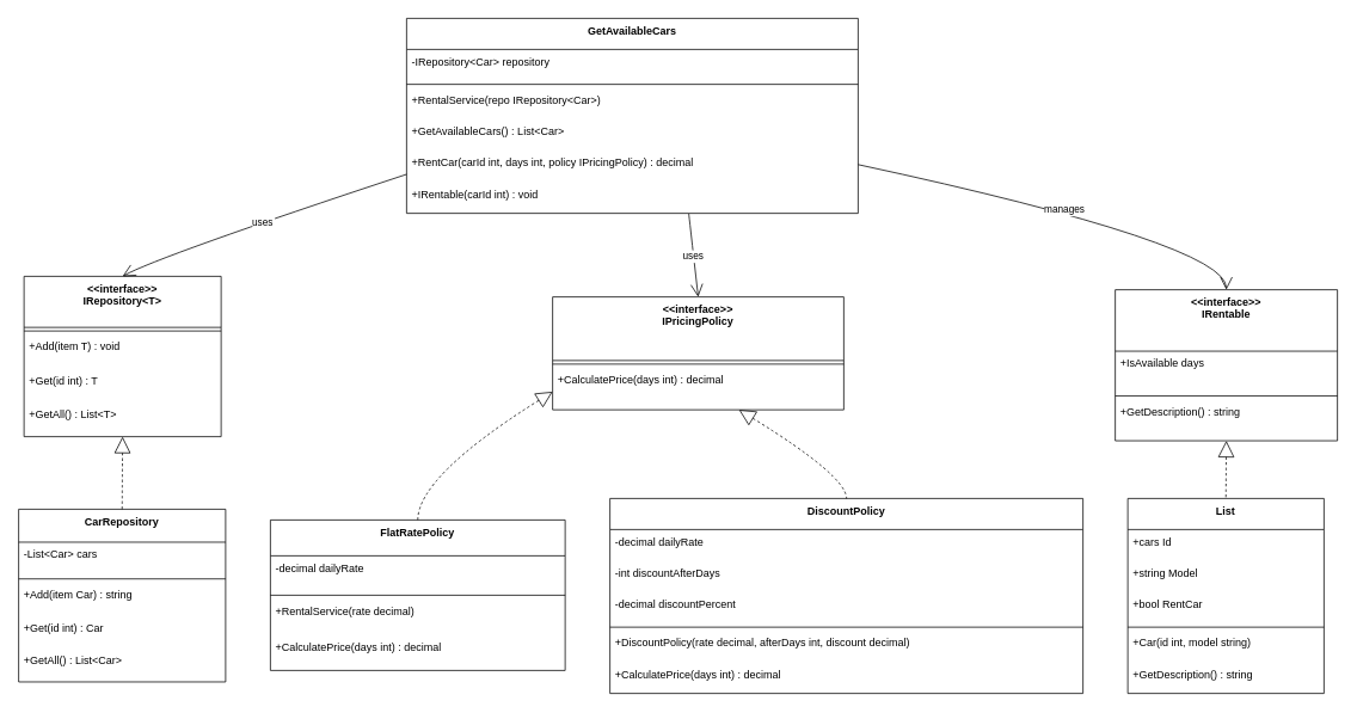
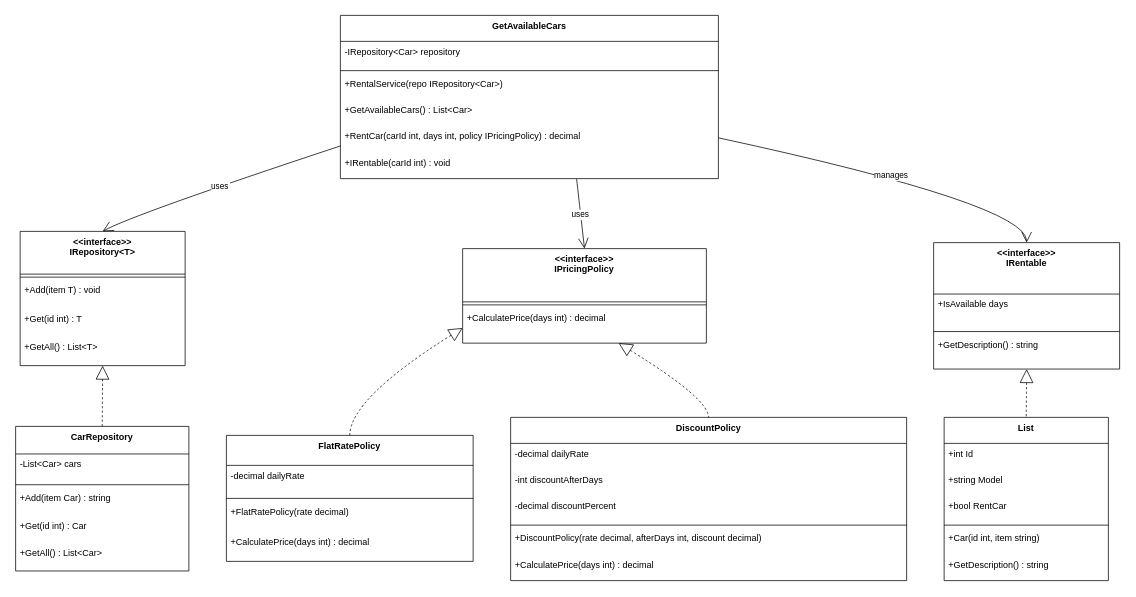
  <mxCell id="0" />
  <mxCell id="1" parent="0" />
  <mxCell id="2" value="&lt;&lt;interface&gt;&gt;&#10;IRentable" style="swimlane;fontStyle=1;align=center;verticalAlign=top;childLayout=stackLayout;horizontal=1;startSize=68.571;horizontalStack=0;resizeParent=1;resizeParentMax=0;resizeLast=0;collapsible=0;marginBottom=0;" vertex="1" parent="1"><mxGeometry x="1244" y="323" width="248" height="168.571" as="geometry" /></mxCell>
  <mxCell id="3" value="+IsAvailable days" style="text;strokeColor=none;fillColor=none;align=left;verticalAlign=top;spacingLeft=4;spacingRight=4;overflow=hidden;rotatable=0;points=[[0,0.5],[1,0.5]];portConstraint=eastwest;" vertex="1" parent="2"><mxGeometry y="68.571" width="248" height="46" as="geometry" /></mxCell>
  <mxCell id="4" style="line;strokeWidth=1;fillColor=none;align=left;verticalAlign=middle;spacingTop=-1;spacingLeft=3;spacingRight=3;rotatable=0;labelPosition=right;points=[];portConstraint=eastwest;strokeColor=inherit;" vertex="1" parent="2"><mxGeometry y="114.571" width="248" height="8" as="geometry" /></mxCell>
  <mxCell id="5" value="+GetDescription() : string" style="text;strokeColor=none;fillColor=none;align=left;verticalAlign=top;spacingLeft=4;spacingRight=4;overflow=hidden;rotatable=0;points=[[0,0.5],[1,0.5]];portConstraint=eastwest;" vertex="1" parent="2"><mxGeometry y="122.571" width="248" height="46" as="geometry" /></mxCell>
  <mxCell id="6" value="&lt;&lt;interface&gt;&gt;&#10;IPricingPolicy" style="swimlane;fontStyle=1;align=center;verticalAlign=top;childLayout=stackLayout;horizontal=1;startSize=71;horizontalStack=0;resizeParent=1;resizeParentMax=0;resizeLast=0;collapsible=0;marginBottom=0;" vertex="1" parent="1"><mxGeometry x="616" y="331" width="325" height="126" as="geometry" /></mxCell>
  <mxCell id="7" style="line;strokeWidth=1;fillColor=none;align=left;verticalAlign=middle;spacingTop=-1;spacingLeft=3;spacingRight=3;rotatable=0;labelPosition=right;points=[];portConstraint=eastwest;strokeColor=inherit;" vertex="1" parent="6"><mxGeometry y="71" width="325" height="8" as="geometry" /></mxCell>
  <mxCell id="8" value="+CalculatePrice(days int) : decimal" style="text;strokeColor=none;fillColor=none;align=left;verticalAlign=top;spacingLeft=4;spacingRight=4;overflow=hidden;rotatable=0;points=[[0,0.5],[1,0.5]];portConstraint=eastwest;" vertex="1" parent="6"><mxGeometry y="79" width="325" height="47" as="geometry" /></mxCell>
  <mxCell id="9" value="&lt;&lt;interface&gt;&gt;&#10;IRepository&lt;T&gt;" style="swimlane;fontStyle=1;align=center;verticalAlign=top;childLayout=stackLayout;horizontal=1;startSize=57;horizontalStack=0;resizeParent=1;resizeParentMax=0;resizeLast=0;collapsible=0;marginBottom=0;" vertex="1" parent="1"><mxGeometry x="26" y="308" width="220" height="179" as="geometry" /></mxCell>
  <mxCell id="10" style="line;strokeWidth=1;fillColor=none;align=left;verticalAlign=middle;spacingTop=-1;spacingLeft=3;spacingRight=3;rotatable=0;labelPosition=right;points=[];portConstraint=eastwest;strokeColor=inherit;" vertex="1" parent="9"><mxGeometry y="57" width="220" height="8" as="geometry" /></mxCell>
  <mxCell id="11" value="+Add(item T) : void" style="text;strokeColor=none;fillColor=none;align=left;verticalAlign=top;spacingLeft=4;spacingRight=4;overflow=hidden;rotatable=0;points=[[0,0.5],[1,0.5]];portConstraint=eastwest;" vertex="1" parent="9"><mxGeometry y="65" width="220" height="38" as="geometry" /></mxCell>
  <mxCell id="12" value="+Get(id int) : T" style="text;strokeColor=none;fillColor=none;align=left;verticalAlign=top;spacingLeft=4;spacingRight=4;overflow=hidden;rotatable=0;points=[[0,0.5],[1,0.5]];portConstraint=eastwest;" vertex="1" parent="9"><mxGeometry y="103" width="220" height="38" as="geometry" /></mxCell>
  <mxCell id="13" value="+GetAll() : List&lt;T&gt;" style="text;strokeColor=none;fillColor=none;align=left;verticalAlign=top;spacingLeft=4;spacingRight=4;overflow=hidden;rotatable=0;points=[[0,0.5],[1,0.5]];portConstraint=eastwest;" vertex="1" parent="9"><mxGeometry y="141" width="220" height="38" as="geometry" /></mxCell>
  <mxCell id="14" value="List" style="swimlane;fontStyle=1;align=center;verticalAlign=top;childLayout=stackLayout;horizontal=1;startSize=34.667;horizontalStack=0;resizeParent=1;resizeParentMax=0;resizeLast=0;collapsible=0;marginBottom=0;" vertex="1" parent="1"><mxGeometry x="1258" y="556" width="219" height="217.667" as="geometry" /></mxCell>
- <mxCell id="15" value="+cars Id" style="text;strokeColor=none;fillColor=none;align=left;verticalAlign=top;spacingLeft=4;spacingRight=4;overflow=hidden;rotatable=0;points=[[0,0.5],[1,0.5]];portConstraint=eastwest;" vertex="1" parent="14"><mxGeometry y="34.667" width="219" height="35" as="geometry" /></mxCell>
+ <mxCell id="15" value="+int Id" style="text;strokeColor=none;fillColor=none;align=left;verticalAlign=top;spacingLeft=4;spacingRight=4;overflow=hidden;rotatable=0;points=[[0,0.5],[1,0.5]];portConstraint=eastwest;" vertex="1" parent="14"><mxGeometry y="34.667" width="219" height="35" as="geometry" /></mxCell>
  <mxCell id="16" value="+string Model" style="text;strokeColor=none;fillColor=none;align=left;verticalAlign=top;spacingLeft=4;spacingRight=4;overflow=hidden;rotatable=0;points=[[0,0.5],[1,0.5]];portConstraint=eastwest;" vertex="1" parent="14"><mxGeometry y="69.667" width="219" height="35" as="geometry" /></mxCell>
  <mxCell id="17" value="+bool RentCar" style="text;strokeColor=none;fillColor=none;align=left;verticalAlign=top;spacingLeft=4;spacingRight=4;overflow=hidden;rotatable=0;points=[[0,0.5],[1,0.5]];portConstraint=eastwest;" vertex="1" parent="14"><mxGeometry y="104.667" width="219" height="35" as="geometry" /></mxCell>
  <mxCell id="18" style="line;strokeWidth=1;fillColor=none;align=left;verticalAlign=middle;spacingTop=-1;spacingLeft=3;spacingRight=3;rotatable=0;labelPosition=right;points=[];portConstraint=eastwest;strokeColor=inherit;" vertex="1" parent="14"><mxGeometry y="139.667" width="219" height="8" as="geometry" /></mxCell>
- <mxCell id="19" value="+Car(id int, model string)" style="text;strokeColor=none;fillColor=none;align=left;verticalAlign=top;spacingLeft=4;spacingRight=4;overflow=hidden;rotatable=0;points=[[0,0.5],[1,0.5]];portConstraint=eastwest;" vertex="1" parent="14"><mxGeometry y="147.667" width="219" height="35" as="geometry" /></mxCell>
+ <mxCell id="19" value="+Car(id int, item string)" style="text;strokeColor=none;fillColor=none;align=left;verticalAlign=top;spacingLeft=4;spacingRight=4;overflow=hidden;rotatable=0;points=[[0,0.5],[1,0.5]];portConstraint=eastwest;" vertex="1" parent="14"><mxGeometry y="147.667" width="219" height="35" as="geometry" /></mxCell>
  <mxCell id="20" value="+GetDescription() : string" style="text;strokeColor=none;fillColor=none;align=left;verticalAlign=top;spacingLeft=4;spacingRight=4;overflow=hidden;rotatable=0;points=[[0,0.5],[1,0.5]];portConstraint=eastwest;" vertex="1" parent="14"><mxGeometry y="182.667" width="219" height="35" as="geometry" /></mxCell>
  <mxCell id="21" value="FlatRatePolicy" style="swimlane;fontStyle=1;align=center;verticalAlign=top;childLayout=stackLayout;horizontal=1;startSize=40;horizontalStack=0;resizeParent=1;resizeParentMax=0;resizeLast=0;collapsible=0;marginBottom=0;" vertex="1" parent="1"><mxGeometry x="301" y="580" width="329" height="168" as="geometry" /></mxCell>
  <mxCell id="22" value="-decimal dailyRate" style="text;strokeColor=none;fillColor=none;align=left;verticalAlign=top;spacingLeft=4;spacingRight=4;overflow=hidden;rotatable=0;points=[[0,0.5],[1,0.5]];portConstraint=eastwest;" vertex="1" parent="21"><mxGeometry y="40" width="329" height="40" as="geometry" /></mxCell>
  <mxCell id="23" style="line;strokeWidth=1;fillColor=none;align=left;verticalAlign=middle;spacingTop=-1;spacingLeft=3;spacingRight=3;rotatable=0;labelPosition=right;points=[];portConstraint=eastwest;strokeColor=inherit;" vertex="1" parent="21"><mxGeometry y="80" width="329" height="8" as="geometry" /></mxCell>
- <mxCell id="24" value="+RentalService(rate decimal)" style="text;strokeColor=none;fillColor=none;align=left;verticalAlign=top;spacingLeft=4;spacingRight=4;overflow=hidden;rotatable=0;points=[[0,0.5],[1,0.5]];portConstraint=eastwest;" vertex="1" parent="21"><mxGeometry y="88" width="329" height="40" as="geometry" /></mxCell>
+ <mxCell id="24" value="+FlatRatePolicy(rate decimal)" style="text;strokeColor=none;fillColor=none;align=left;verticalAlign=top;spacingLeft=4;spacingRight=4;overflow=hidden;rotatable=0;points=[[0,0.5],[1,0.5]];portConstraint=eastwest;" vertex="1" parent="21"><mxGeometry y="88" width="329" height="40" as="geometry" /></mxCell>
  <mxCell id="25" value="+CalculatePrice(days int) : decimal" style="text;strokeColor=none;fillColor=none;align=left;verticalAlign=top;spacingLeft=4;spacingRight=4;overflow=hidden;rotatable=0;points=[[0,0.5],[1,0.5]];portConstraint=eastwest;" vertex="1" parent="21"><mxGeometry y="128" width="329" height="40" as="geometry" /></mxCell>
  <mxCell id="26" value="DiscountPolicy" style="swimlane;fontStyle=1;align=center;verticalAlign=top;childLayout=stackLayout;horizontal=1;startSize=34.667;horizontalStack=0;resizeParent=1;resizeParentMax=0;resizeLast=0;collapsible=0;marginBottom=0;" vertex="1" parent="1"><mxGeometry x="680" y="556" width="528" height="217.667" as="geometry" /></mxCell>
  <mxCell id="27" value="-decimal dailyRate" style="text;strokeColor=none;fillColor=none;align=left;verticalAlign=top;spacingLeft=4;spacingRight=4;overflow=hidden;rotatable=0;points=[[0,0.5],[1,0.5]];portConstraint=eastwest;" vertex="1" parent="26"><mxGeometry y="34.667" width="528" height="35" as="geometry" /></mxCell>
  <mxCell id="28" value="-int discountAfterDays" style="text;strokeColor=none;fillColor=none;align=left;verticalAlign=top;spacingLeft=4;spacingRight=4;overflow=hidden;rotatable=0;points=[[0,0.5],[1,0.5]];portConstraint=eastwest;" vertex="1" parent="26"><mxGeometry y="69.667" width="528" height="35" as="geometry" /></mxCell>
  <mxCell id="29" value="-decimal discountPercent" style="text;strokeColor=none;fillColor=none;align=left;verticalAlign=top;spacingLeft=4;spacingRight=4;overflow=hidden;rotatable=0;points=[[0,0.5],[1,0.5]];portConstraint=eastwest;" vertex="1" parent="26"><mxGeometry y="104.667" width="528" height="35" as="geometry" /></mxCell>
  <mxCell id="30" style="line;strokeWidth=1;fillColor=none;align=left;verticalAlign=middle;spacingTop=-1;spacingLeft=3;spacingRight=3;rotatable=0;labelPosition=right;points=[];portConstraint=eastwest;strokeColor=inherit;" vertex="1" parent="26"><mxGeometry y="139.667" width="528" height="8" as="geometry" /></mxCell>
  <mxCell id="31" value="+DiscountPolicy(rate decimal, afterDays int, discount decimal)" style="text;strokeColor=none;fillColor=none;align=left;verticalAlign=top;spacingLeft=4;spacingRight=4;overflow=hidden;rotatable=0;points=[[0,0.5],[1,0.5]];portConstraint=eastwest;" vertex="1" parent="26"><mxGeometry y="147.667" width="528" height="35" as="geometry" /></mxCell>
  <mxCell id="32" value="+CalculatePrice(days int) : decimal" style="text;strokeColor=none;fillColor=none;align=left;verticalAlign=top;spacingLeft=4;spacingRight=4;overflow=hidden;rotatable=0;points=[[0,0.5],[1,0.5]];portConstraint=eastwest;" vertex="1" parent="26"><mxGeometry y="182.667" width="528" height="35" as="geometry" /></mxCell>
  <mxCell id="33" value="CarRepository" style="swimlane;fontStyle=1;align=center;verticalAlign=top;childLayout=stackLayout;horizontal=1;startSize=36.8;horizontalStack=0;resizeParent=1;resizeParentMax=0;resizeLast=0;collapsible=0;marginBottom=0;" vertex="1" parent="1"><mxGeometry x="20" y="568" width="231" height="192.8" as="geometry" /></mxCell>
  <mxCell id="34" value="-List&lt;Car&gt; cars" style="text;strokeColor=none;fillColor=none;align=left;verticalAlign=top;spacingLeft=4;spacingRight=4;overflow=hidden;rotatable=0;points=[[0,0.5],[1,0.5]];portConstraint=eastwest;" vertex="1" parent="33"><mxGeometry y="36.8" width="231" height="37" as="geometry" /></mxCell>
  <mxCell id="35" style="line;strokeWidth=1;fillColor=none;align=left;verticalAlign=middle;spacingTop=-1;spacingLeft=3;spacingRight=3;rotatable=0;labelPosition=right;points=[];portConstraint=eastwest;strokeColor=inherit;" vertex="1" parent="33"><mxGeometry y="73.8" width="231" height="8" as="geometry" /></mxCell>
  <mxCell id="36" value="+Add(item Car) : string" style="text;strokeColor=none;fillColor=none;align=left;verticalAlign=top;spacingLeft=4;spacingRight=4;overflow=hidden;rotatable=0;points=[[0,0.5],[1,0.5]];portConstraint=eastwest;" vertex="1" parent="33"><mxGeometry y="81.8" width="231" height="37" as="geometry" /></mxCell>
  <mxCell id="37" value="+Get(id int) : Car" style="text;strokeColor=none;fillColor=none;align=left;verticalAlign=top;spacingLeft=4;spacingRight=4;overflow=hidden;rotatable=0;points=[[0,0.5],[1,0.5]];portConstraint=eastwest;" vertex="1" parent="33"><mxGeometry y="118.8" width="231" height="37" as="geometry" /></mxCell>
  <mxCell id="38" value="+GetAll() : List&lt;Car&gt;" style="text;strokeColor=none;fillColor=none;align=left;verticalAlign=top;spacingLeft=4;spacingRight=4;overflow=hidden;rotatable=0;points=[[0,0.5],[1,0.5]];portConstraint=eastwest;" vertex="1" parent="33"><mxGeometry y="155.8" width="231" height="37" as="geometry" /></mxCell>
  <mxCell id="39" value="GetAvailableCars" style="swimlane;fontStyle=1;align=center;verticalAlign=top;childLayout=stackLayout;horizontal=1;startSize=34.667;horizontalStack=0;resizeParent=1;resizeParentMax=0;resizeLast=0;collapsible=0;marginBottom=0;" vertex="1" parent="1"><mxGeometry x="453" y="20" width="504" height="217.667" as="geometry" /></mxCell>
  <mxCell id="40" value="-IRepository&lt;Car&gt; repository" style="text;strokeColor=none;fillColor=none;align=left;verticalAlign=top;spacingLeft=4;spacingRight=4;overflow=hidden;rotatable=0;points=[[0,0.5],[1,0.5]];portConstraint=eastwest;" vertex="1" parent="39"><mxGeometry y="34.667" width="504" height="35" as="geometry" /></mxCell>
  <mxCell id="41" style="line;strokeWidth=1;fillColor=none;align=left;verticalAlign=middle;spacingTop=-1;spacingLeft=3;spacingRight=3;rotatable=0;labelPosition=right;points=[];portConstraint=eastwest;strokeColor=inherit;" vertex="1" parent="39"><mxGeometry y="69.667" width="504" height="8" as="geometry" /></mxCell>
  <mxCell id="42" value="+RentalService(repo IRepository&lt;Car&gt;)" style="text;strokeColor=none;fillColor=none;align=left;verticalAlign=top;spacingLeft=4;spacingRight=4;overflow=hidden;rotatable=0;points=[[0,0.5],[1,0.5]];portConstraint=eastwest;" vertex="1" parent="39"><mxGeometry y="77.667" width="504" height="35" as="geometry" /></mxCell>
  <mxCell id="43" value="+GetAvailableCars() : List&lt;Car&gt;" style="text;strokeColor=none;fillColor=none;align=left;verticalAlign=top;spacingLeft=4;spacingRight=4;overflow=hidden;rotatable=0;points=[[0,0.5],[1,0.5]];portConstraint=eastwest;" vertex="1" parent="39"><mxGeometry y="112.667" width="504" height="35" as="geometry" /></mxCell>
  <mxCell id="44" value="+RentCar(carId int, days int, policy IPricingPolicy) : decimal" style="text;strokeColor=none;fillColor=none;align=left;verticalAlign=top;spacingLeft=4;spacingRight=4;overflow=hidden;rotatable=0;points=[[0,0.5],[1,0.5]];portConstraint=eastwest;" vertex="1" parent="39"><mxGeometry y="147.667" width="504" height="35" as="geometry" /></mxCell>
  <mxCell id="45" value="+IRentable(carId int) : void" style="text;strokeColor=none;fillColor=none;align=left;verticalAlign=top;spacingLeft=4;spacingRight=4;overflow=hidden;rotatable=0;points=[[0,0.5],[1,0.5]];portConstraint=eastwest;" vertex="1" parent="39"><mxGeometry y="182.667" width="504" height="35" as="geometry" /></mxCell>
  <mxCell id="46" value="" style="curved=1;dashed=1;startArrow=block;startSize=16;startFill=0;endArrow=none;exitX=0.5;exitY=1;entryX=0.5;entryY=0;rounded=0;" edge="1" parent="1" source="2" target="14"><mxGeometry relative="1" as="geometry"><Array as="points" /></mxGeometry></mxCell>
  <mxCell id="47" value="" style="curved=1;dashed=1;startArrow=block;startSize=16;startFill=0;endArrow=none;exitX=0;exitY=0.84;entryX=0.5;entryY=0;rounded=0;" edge="1" parent="1" source="6" target="21"><mxGeometry relative="1" as="geometry"><Array as="points"><mxPoint x="466" y="531" /></Array></mxGeometry></mxCell>
  <mxCell id="48" value="" style="curved=1;dashed=1;startArrow=block;startSize=16;startFill=0;endArrow=none;exitX=0.64;exitY=1;entryX=0.5;entryY=0;rounded=0;" edge="1" parent="1" source="6" target="26"><mxGeometry relative="1" as="geometry"><Array as="points"><mxPoint x="944" y="531" /></Array></mxGeometry></mxCell>
  <mxCell id="49" value="" style="curved=1;dashed=1;startArrow=block;startSize=16;startFill=0;endArrow=none;exitX=0.5;exitY=1;entryX=0.5;entryY=0;rounded=0;" edge="1" parent="1" source="9" target="33"><mxGeometry relative="1" as="geometry"><Array as="points" /></mxGeometry></mxCell>
  <mxCell id="50" value="uses" style="curved=1;startArrow=none;endArrow=open;endSize=12;exitX=0;exitY=0.8;entryX=0.5;entryY=0;rounded=0;" edge="1" parent="1" source="39" target="9"><mxGeometry relative="1" as="geometry"><Array as="points"><mxPoint x="175" y="286" /></Array></mxGeometry></mxCell>
  <mxCell id="51" value="uses" style="curved=1;startArrow=none;endArrow=open;endSize=12;exitX=0.625;exitY=1.017;entryX=0.5;entryY=0;rounded=0;exitDx=0;exitDy=0;exitPerimeter=0;" edge="1" parent="1" source="45" target="6"><mxGeometry relative="1" as="geometry"><Array as="points" /></mxGeometry></mxCell>
  <mxCell id="52" value="manages" style="curved=1;startArrow=none;endArrow=open;endSize=12;exitX=1;exitY=0.75;entryX=0.5;entryY=0;rounded=0;" edge="1" parent="1" source="39" target="2"><mxGeometry relative="1" as="geometry"><Array as="points"><mxPoint x="1368" y="272" /></Array></mxGeometry></mxCell>
